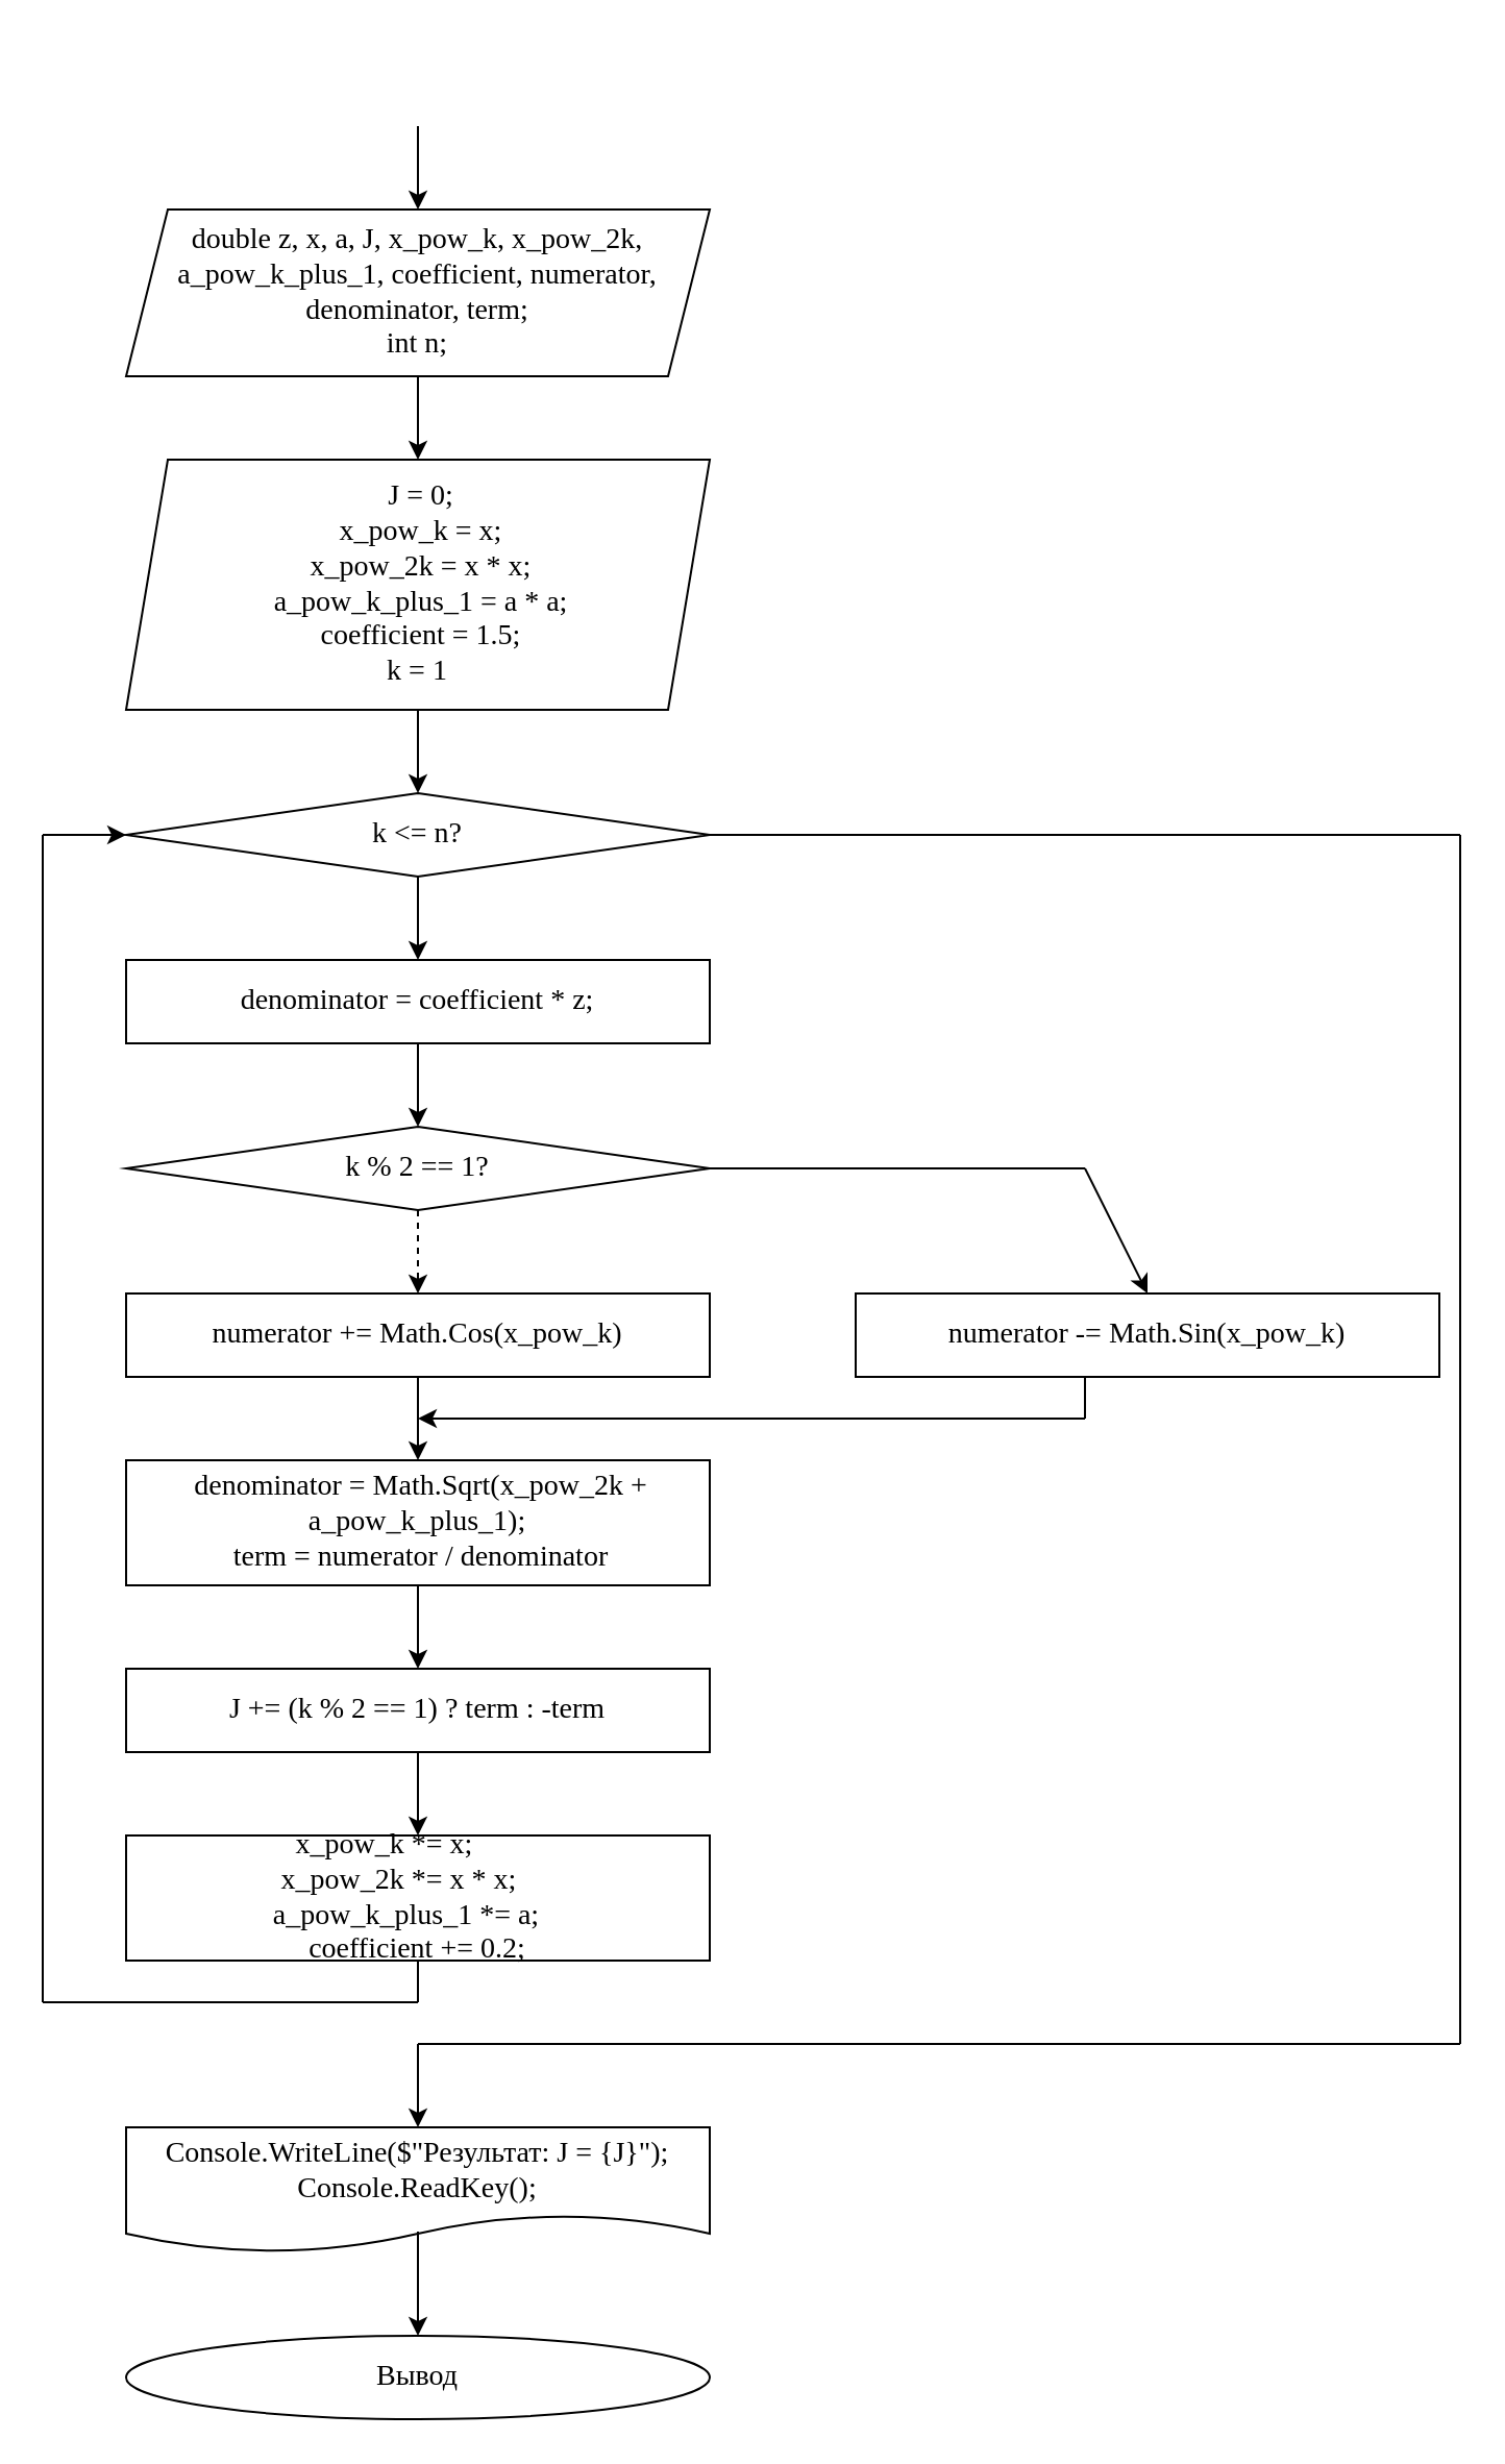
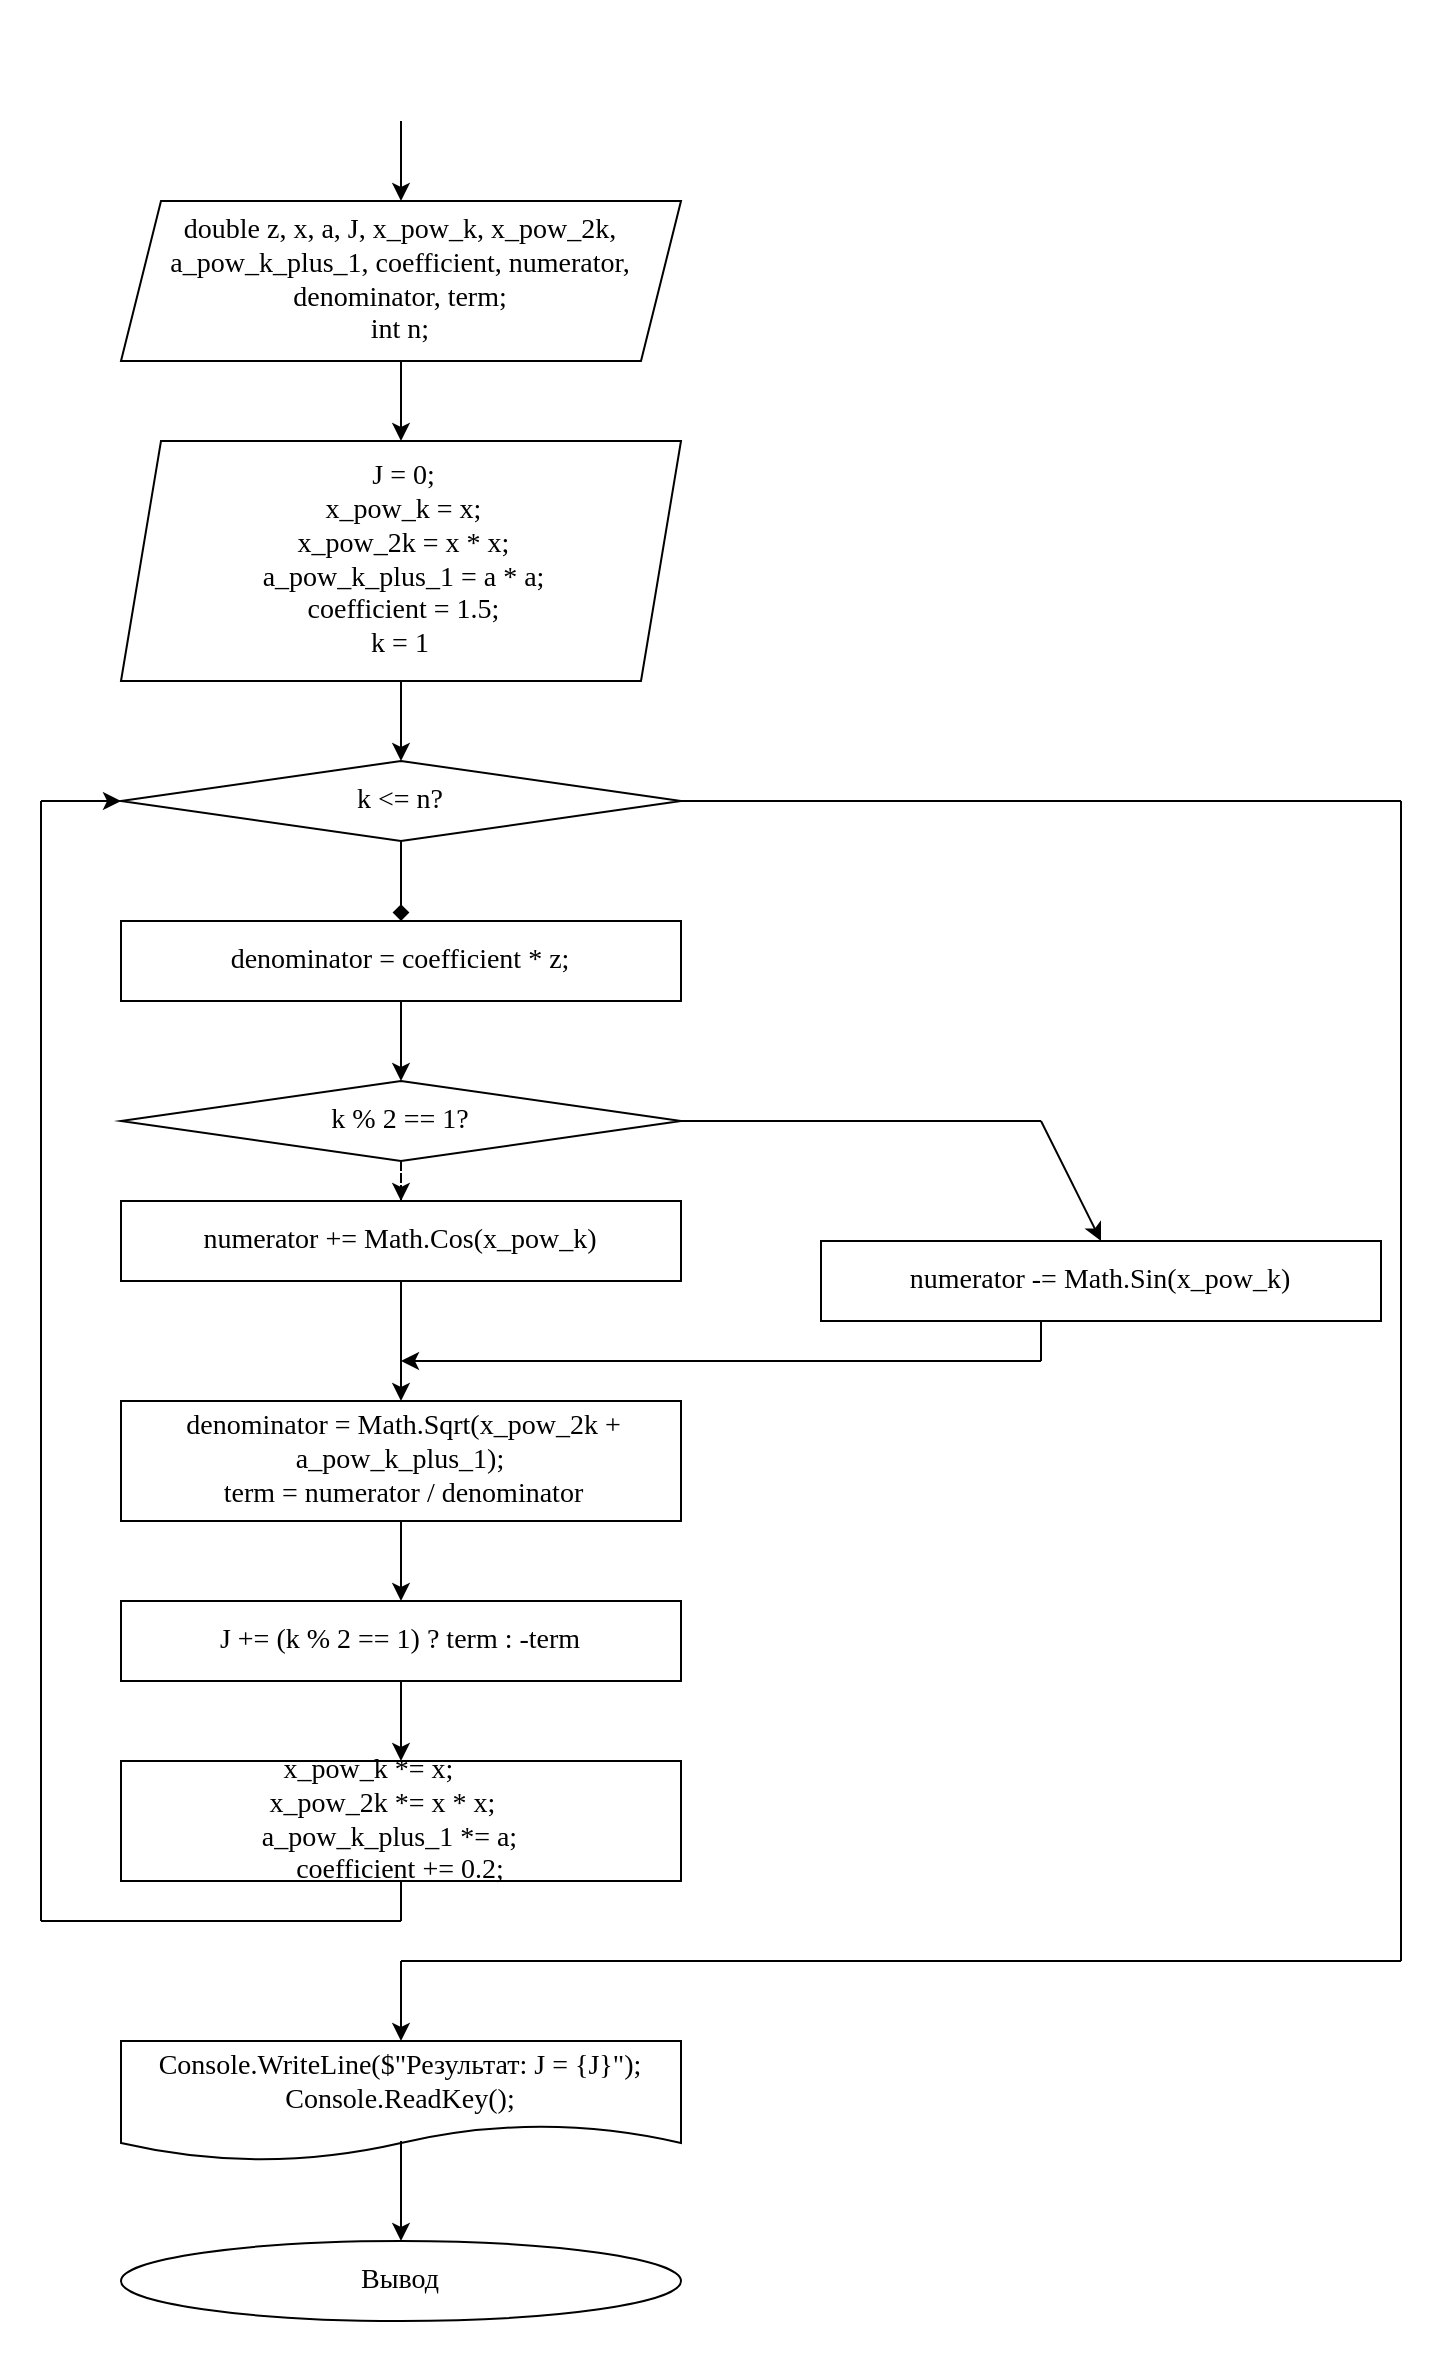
  <mxCell id="0" />
  <mxCell id="1" parent="0" />
  <mxCell id="2" value="" style="group" vertex="1" connectable="0" parent="1"><mxGeometry x="20" y="20" width="680" height="1140" as="geometry" /></mxCell>
  <mxCell id="3" value="" style="edgeStyle=orthogonalEdgeStyle;rounded=0;orthogonalLoop=1;jettySize=auto;html=1;fontFamily=Times New Roman;fontSize=14;" edge="1" parent="2" source="4" target="6"><mxGeometry relative="1" as="geometry" /></mxCell>
  <mxCell id="4" value="&lt;div&gt;&lt;font&gt;double z, x, a, J, x_pow_k, x_pow_2k, a_pow_k_plus_1, coefficient, numerator, denominator, term;&lt;/font&gt;&lt;/div&gt;&lt;div&gt;&lt;font&gt;int n;&lt;/font&gt;&lt;/div&gt;" style="shape=parallelogram;perimeter=parallelogramPerimeter;whiteSpace=wrap;html=1;fixedSize=1;fontFamily=Times New Roman;fontSize=14;" vertex="1" parent="2"><mxGeometry x="40" y="80" width="280" height="80" as="geometry" /></mxCell>
  <mxCell id="5" value="" style="edgeStyle=orthogonalEdgeStyle;rounded=0;orthogonalLoop=1;jettySize=auto;html=1;fontFamily=Times New Roman;fontSize=14;" edge="1" parent="2" source="6" target="8"><mxGeometry relative="1" as="geometry" /></mxCell>
  <mxCell id="6" value="&lt;div&gt;&amp;nbsp;J = 0;&lt;/div&gt;&lt;div&gt;&amp;nbsp;x_pow_k = x;&lt;/div&gt;&lt;div&gt;&amp;nbsp;x_pow_2k = x * x;&lt;/div&gt;&lt;div&gt;&amp;nbsp;a_pow_k_plus_1 = a * a;&lt;/div&gt;&lt;div&gt;&amp;nbsp;coefficient = 1.5;&lt;/div&gt;&lt;div&gt;k = 1&lt;/div&gt;" style="shape=parallelogram;perimeter=parallelogramPerimeter;whiteSpace=wrap;html=1;fixedSize=1;fontFamily=Times New Roman;fontSize=14;" vertex="1" parent="2"><mxGeometry x="40" y="200" width="280" height="120" as="geometry" /></mxCell>
- <mxCell id="7" value="" style="edgeStyle=orthogonalEdgeStyle;rounded=0;orthogonalLoop=1;jettySize=auto;html=1;fontFamily=Times New Roman;fontSize=14;" edge="1" parent="2" source="8" target="10"><mxGeometry relative="1" as="geometry" /></mxCell>
+ <mxCell id="7" value="" style="edgeStyle=orthogonalEdgeStyle;rounded=0;orthogonalLoop=1;jettySize=auto;html=1;fontFamily=Times New Roman;fontSize=14;endArrow=diamond;" edge="1" parent="2" source="8" target="10"><mxGeometry relative="1" as="geometry" /></mxCell>
  <mxCell id="8" value="k &amp;lt;= n?" style="rhombus;whiteSpace=wrap;html=1;fontFamily=Times New Roman;fontSize=14;" vertex="1" parent="2"><mxGeometry x="40" y="360" width="280" height="40" as="geometry" /></mxCell>
  <mxCell id="9" value="" style="edgeStyle=orthogonalEdgeStyle;rounded=0;orthogonalLoop=1;jettySize=auto;html=1;fontFamily=Times New Roman;fontSize=14;" edge="1" parent="2" source="10" target="12"><mxGeometry relative="1" as="geometry" /></mxCell>
  <mxCell id="10" value="denominator = coefficient * z;" style="rounded=0;whiteSpace=wrap;html=1;fontFamily=Times New Roman;fontSize=14;" vertex="1" parent="2"><mxGeometry x="40" y="440" width="280" height="40" as="geometry" /></mxCell>
  <mxCell id="11" value="" style="edgeStyle=orthogonalEdgeStyle;rounded=0;orthogonalLoop=1;jettySize=auto;html=1;fontFamily=Times New Roman;fontSize=14;dashed=1;" edge="1" parent="2" source="12" target="15"><mxGeometry relative="1" as="geometry" /></mxCell>
  <mxCell id="12" value="k % 2 == 1?" style="rhombus;whiteSpace=wrap;html=1;fontFamily=Times New Roman;fontSize=14;" vertex="1" parent="2"><mxGeometry x="40" y="520" width="280" height="40" as="geometry" /></mxCell>
  <mxCell id="13" value="numerator -= Math.Sin(x_pow_k)" style="rounded=0;whiteSpace=wrap;html=1;fontFamily=Times New Roman;fontSize=14;" vertex="1" parent="2"><mxGeometry x="390" y="600" width="280" height="40" as="geometry" /></mxCell>
  <mxCell id="14" value="" style="edgeStyle=orthogonalEdgeStyle;rounded=0;orthogonalLoop=1;jettySize=auto;html=1;fontFamily=Times New Roman;fontSize=14;" edge="1" parent="2" source="15" target="17"><mxGeometry relative="1" as="geometry" /></mxCell>
- <mxCell id="15" value="numerator += Math.Cos(x_pow_k)" style="rounded=0;whiteSpace=wrap;html=1;fontFamily=Times New Roman;fontSize=14;" vertex="1" parent="2"><mxGeometry x="40" y="600" width="280" height="40" as="geometry" /></mxCell>
+ <mxCell id="15" value="numerator += Math.Cos(x_pow_k)" style="rounded=0;whiteSpace=wrap;html=1;fontFamily=Times New Roman;fontSize=14;" vertex="1" parent="2"><mxGeometry x="40" y="580" width="280" height="40" as="geometry" /></mxCell>
  <mxCell id="16" value="" style="edgeStyle=orthogonalEdgeStyle;rounded=0;orthogonalLoop=1;jettySize=auto;html=1;fontFamily=Times New Roman;fontSize=14;" edge="1" parent="2" source="17" target="19"><mxGeometry relative="1" as="geometry" /></mxCell>
  <mxCell id="17" value="&lt;div&gt;&amp;nbsp;denominator = Math.Sqrt(x_pow_2k + a_pow_k_plus_1);&lt;/div&gt;&lt;div&gt;&amp;nbsp;term = numerator / denominator&lt;/div&gt;" style="rounded=0;whiteSpace=wrap;html=1;fontFamily=Times New Roman;fontSize=14;" vertex="1" parent="2"><mxGeometry x="40" y="680" width="280" height="60" as="geometry" /></mxCell>
  <mxCell id="18" value="" style="edgeStyle=orthogonalEdgeStyle;rounded=0;orthogonalLoop=1;jettySize=auto;html=1;fontFamily=Times New Roman;fontSize=14;" edge="1" parent="2" source="19" target="20"><mxGeometry relative="1" as="geometry" /></mxCell>
  <mxCell id="19" value="J += (k % 2 == 1) ? term : -term" style="rounded=0;whiteSpace=wrap;html=1;fontFamily=Times New Roman;fontSize=14;" vertex="1" parent="2"><mxGeometry x="40" y="780" width="280" height="40" as="geometry" /></mxCell>
  <mxCell id="20" value="&lt;div&gt;x_pow_k *= x;&amp;nbsp; &amp;nbsp; &amp;nbsp; &amp;nbsp; &amp;nbsp;&lt;/div&gt;&lt;div&gt;x_pow_2k *= x * x;&amp;nbsp; &amp;nbsp; &amp;nbsp;&lt;/div&gt;&lt;div&gt;a_pow_k_plus_1 *= a;&amp;nbsp; &amp;nbsp;&lt;/div&gt;&lt;div&gt;coefficient += 0.2;&lt;/div&gt;" style="rounded=0;whiteSpace=wrap;html=1;fontFamily=Times New Roman;fontSize=14;" vertex="1" parent="2"><mxGeometry x="40" y="860" width="280" height="60" as="geometry" /></mxCell>
  <mxCell id="21" value="" style="endArrow=classic;html=1;rounded=0;entryX=0.5;entryY=0;entryDx=0;entryDy=0;fontFamily=Times New Roman;fontSize=14;" edge="1" parent="2" target="4"><mxGeometry width="50" height="50" relative="1" as="geometry"><mxPoint x="180" y="40" as="sourcePoint" /><mxPoint x="230" y="-10" as="targetPoint" /></mxGeometry></mxCell>
  <mxCell id="22" value="" style="endArrow=none;html=1;rounded=0;fontFamily=Times New Roman;fontSize=14;" edge="1" parent="2"><mxGeometry width="50" height="50" relative="1" as="geometry"><mxPoint x="180" y="940" as="sourcePoint" /><mxPoint x="180" y="920" as="targetPoint" /></mxGeometry></mxCell>
  <mxCell id="23" value="" style="endArrow=none;html=1;rounded=0;fontFamily=Times New Roman;fontSize=14;" edge="1" parent="2"><mxGeometry width="50" height="50" relative="1" as="geometry"><mxPoint y="940" as="sourcePoint" /><mxPoint x="180" y="940" as="targetPoint" /></mxGeometry></mxCell>
  <mxCell id="24" value="" style="endArrow=none;html=1;rounded=0;fontFamily=Times New Roman;fontSize=14;" edge="1" parent="2"><mxGeometry width="50" height="50" relative="1" as="geometry"><mxPoint y="940" as="sourcePoint" /><mxPoint y="380" as="targetPoint" /></mxGeometry></mxCell>
  <mxCell id="25" value="" style="endArrow=classic;html=1;rounded=0;entryX=0;entryY=0.5;entryDx=0;entryDy=0;fontFamily=Times New Roman;fontSize=14;" edge="1" parent="2" target="8"><mxGeometry width="50" height="50" relative="1" as="geometry"><mxPoint y="380" as="sourcePoint" /><mxPoint x="50" y="330" as="targetPoint" /></mxGeometry></mxCell>
  <mxCell id="26" value="" style="endArrow=none;html=1;rounded=0;fontFamily=Times New Roman;fontSize=14;" edge="1" parent="2"><mxGeometry width="50" height="50" relative="1" as="geometry"><mxPoint x="320" y="540" as="sourcePoint" /><mxPoint x="500" y="540" as="targetPoint" /></mxGeometry></mxCell>
  <mxCell id="27" value="" style="endArrow=classic;html=1;rounded=0;entryX=0.5;entryY=0;entryDx=0;entryDy=0;fontFamily=Times New Roman;fontSize=14;" edge="1" parent="2" target="13"><mxGeometry width="50" height="50" relative="1" as="geometry"><mxPoint x="500" y="540" as="sourcePoint" /><mxPoint x="550" y="490" as="targetPoint" /></mxGeometry></mxCell>
  <mxCell id="28" value="" style="endArrow=none;html=1;rounded=0;fontFamily=Times New Roman;fontSize=14;" edge="1" parent="2"><mxGeometry width="50" height="50" relative="1" as="geometry"><mxPoint x="500" y="660" as="sourcePoint" /><mxPoint x="500" y="640" as="targetPoint" /></mxGeometry></mxCell>
  <mxCell id="29" value="" style="endArrow=classic;html=1;rounded=0;fontFamily=Times New Roman;fontSize=14;" edge="1" parent="2"><mxGeometry width="50" height="50" relative="1" as="geometry"><mxPoint x="500" y="660" as="sourcePoint" /><mxPoint x="180" y="660" as="targetPoint" /></mxGeometry></mxCell>
  <mxCell id="30" value="" style="endArrow=none;html=1;rounded=0;fontFamily=Times New Roman;fontSize=14;" edge="1" parent="2"><mxGeometry width="50" height="50" relative="1" as="geometry"><mxPoint x="320" y="380" as="sourcePoint" /><mxPoint x="680" y="380" as="targetPoint" /></mxGeometry></mxCell>
  <mxCell id="31" value="" style="endArrow=none;html=1;rounded=0;fontFamily=Times New Roman;fontSize=14;" edge="1" parent="2"><mxGeometry width="50" height="50" relative="1" as="geometry"><mxPoint x="680" y="960" as="sourcePoint" /><mxPoint x="680" y="380" as="targetPoint" /></mxGeometry></mxCell>
  <mxCell id="32" value="" style="endArrow=none;html=1;rounded=0;fontFamily=Times New Roman;fontSize=14;" edge="1" parent="2"><mxGeometry width="50" height="50" relative="1" as="geometry"><mxPoint x="180" y="960" as="sourcePoint" /><mxPoint x="680" y="960" as="targetPoint" /></mxGeometry></mxCell>
  <mxCell id="33" value="" style="endArrow=classic;html=1;rounded=0;entryX=0.5;entryY=0;entryDx=0;entryDy=0;fontFamily=Times New Roman;fontSize=14;" edge="1" parent="2"><mxGeometry width="50" height="50" relative="1" as="geometry"><mxPoint x="180" y="960" as="sourcePoint" /><mxPoint x="180" y="1000" as="targetPoint" /></mxGeometry></mxCell>
  <mxCell id="34" value="&lt;div&gt;Console.WriteLine($&quot;Результат: J = {J}&quot;);&lt;/div&gt;&lt;div&gt;Console.ReadKey();&lt;/div&gt;" style="shape=document;whiteSpace=wrap;html=1;boundedLbl=1;fontFamily=Times New Roman;fontSize=14;" vertex="1" parent="2"><mxGeometry x="40" y="1000" width="280" height="60" as="geometry" /></mxCell>
  <mxCell id="35" value="Вывод" style="ellipse;whiteSpace=wrap;html=1;fontFamily=Times New Roman;fontSize=14;" vertex="1" parent="2"><mxGeometry x="40" y="1100" width="280" height="40" as="geometry" /></mxCell>
  <mxCell id="36" value="" style="endArrow=classic;html=1;rounded=0;fontFamily=Times New Roman;fontSize=14;" edge="1" parent="2" target="35"><mxGeometry width="50" height="50" relative="1" as="geometry"><mxPoint x="180" y="1050" as="sourcePoint" /><mxPoint x="230" y="1000" as="targetPoint" /></mxGeometry></mxCell>
